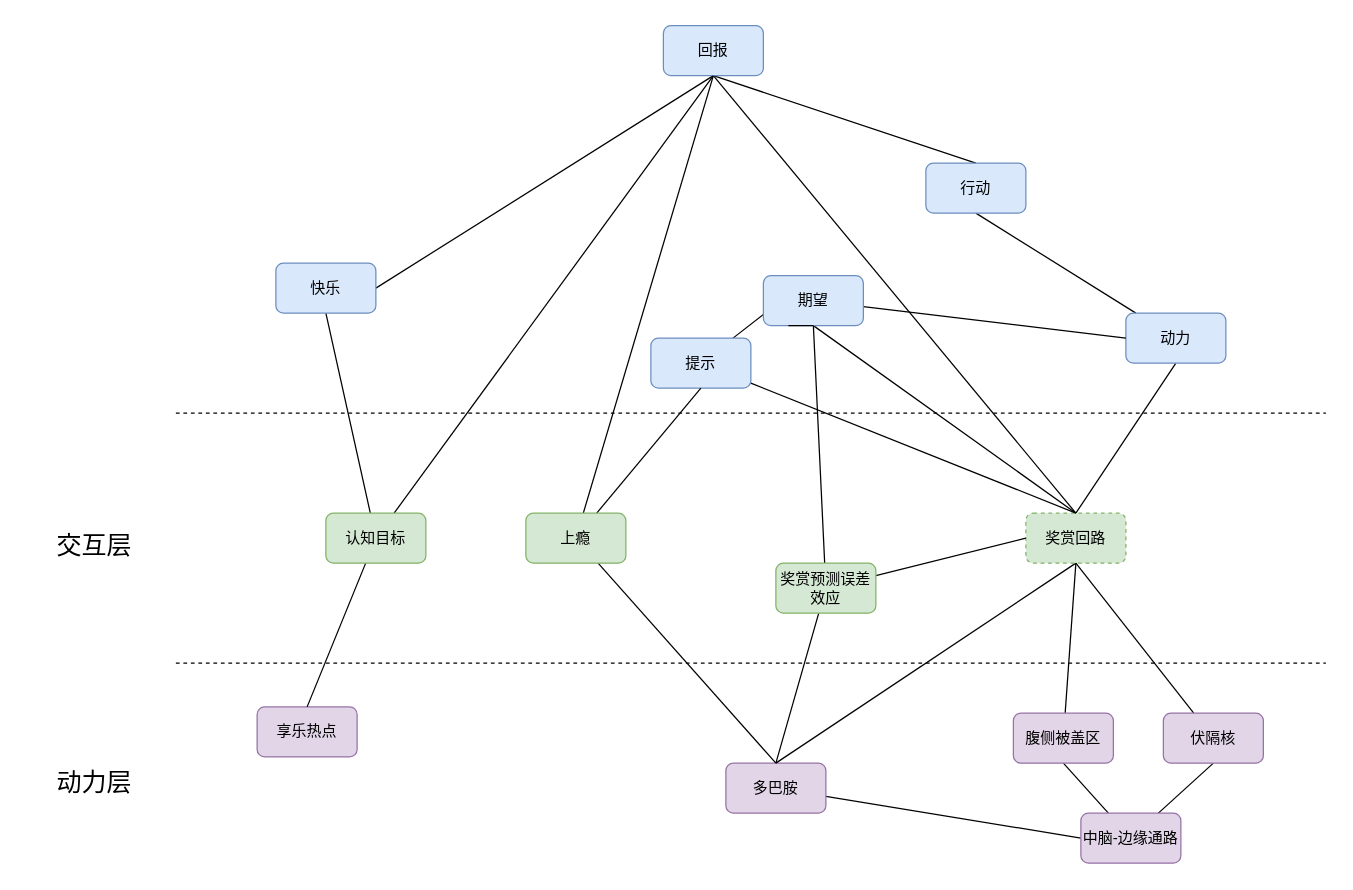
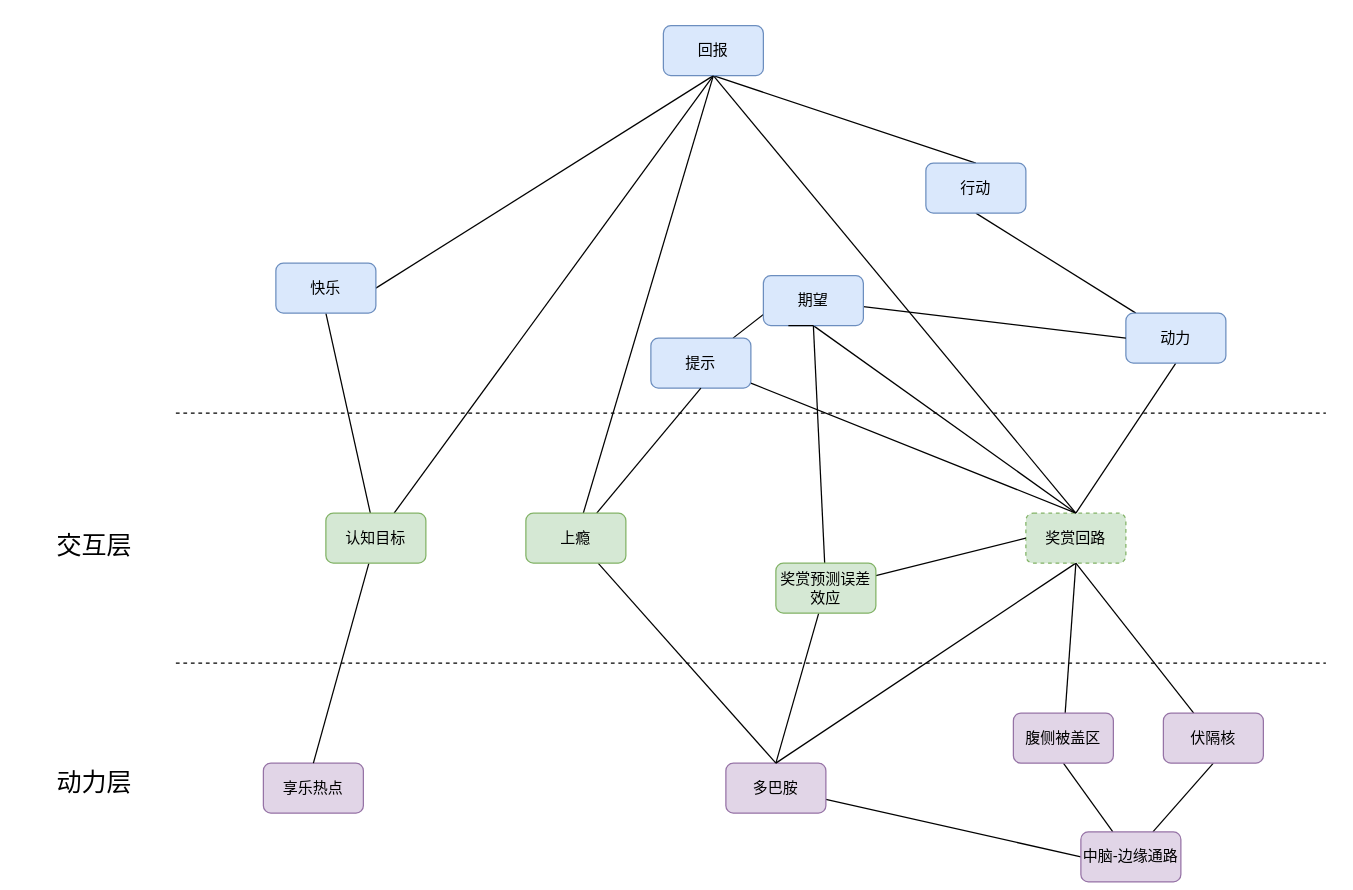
  <mxCell id="0" />
  <mxCell id="1" parent="0" />
  <mxCell id="2" value="" style="endArrow=none;dashed=1;html=1;rounded=0;" edge="1" parent="1"><mxGeometry width="50" height="50" relative="1" as="geometry"><mxPoint x="140" y="330" as="sourcePoint" /><mxPoint x="1060" y="330" as="targetPoint" /></mxGeometry></mxCell>
  <mxCell id="3" value="" style="endArrow=none;dashed=1;html=1;rounded=0;" edge="1" parent="1"><mxGeometry width="50" height="50" relative="1" as="geometry"><mxPoint x="140" y="530" as="sourcePoint" /><mxPoint x="1060" y="530" as="targetPoint" /></mxGeometry></mxCell>
  <mxCell id="4" value="交互层" style="text;html=1;strokeColor=none;fillColor=none;align=center;verticalAlign=middle;whiteSpace=wrap;rounded=0;fontSize=20;" vertex="1" parent="1"><mxGeometry x="20" y="420" width="110" height="30" as="geometry" /></mxCell>
  <mxCell id="5" value="动力层" style="text;html=1;strokeColor=none;fillColor=none;align=center;verticalAlign=middle;whiteSpace=wrap;rounded=0;fontSize=20;" vertex="1" parent="1"><mxGeometry x="20" y="610" width="110" height="30" as="geometry" /></mxCell>
  <mxCell id="6" style="edgeStyle=none;shape=connector;rounded=0;orthogonalLoop=1;jettySize=auto;html=1;entryX=0;entryY=0.5;entryDx=0;entryDy=0;labelBackgroundColor=default;strokeColor=default;align=center;verticalAlign=middle;fontFamily=Helvetica;fontSize=11;fontColor=default;endArrow=none;endFill=0;" edge="1" parent="1" source="7" target="16"><mxGeometry relative="1" as="geometry" /></mxCell>
  <mxCell id="7" value="多巴胺" style="rounded=1;whiteSpace=wrap;html=1;fillColor=#e1d5e7;strokeColor=#9673a6;" vertex="1" parent="1"><mxGeometry x="580" y="610" width="80" height="40" as="geometry" /></mxCell>
  <mxCell id="8" style="edgeStyle=none;shape=connector;rounded=0;orthogonalLoop=1;jettySize=auto;html=1;entryX=0.5;entryY=0;entryDx=0;entryDy=0;labelBackgroundColor=default;strokeColor=default;align=center;verticalAlign=middle;fontFamily=Helvetica;fontSize=11;fontColor=default;endArrow=none;endFill=0;exitX=0.5;exitY=1;exitDx=0;exitDy=0;" edge="1" parent="1" source="11" target="7"><mxGeometry relative="1" as="geometry" /></mxCell>
  <mxCell id="9" style="edgeStyle=none;shape=connector;rounded=0;orthogonalLoop=1;jettySize=auto;html=1;entryX=0.5;entryY=1;entryDx=0;entryDy=0;labelBackgroundColor=default;strokeColor=default;align=center;verticalAlign=middle;fontFamily=Helvetica;fontSize=11;fontColor=default;endArrow=none;endFill=0;exitX=0.5;exitY=0;exitDx=0;exitDy=0;" edge="1" parent="1" source="11" target="13"><mxGeometry relative="1" as="geometry" /></mxCell>
  <mxCell id="10" style="edgeStyle=none;shape=connector;rounded=0;orthogonalLoop=1;jettySize=auto;html=1;entryX=0.5;entryY=1;entryDx=0;entryDy=0;labelBackgroundColor=default;strokeColor=default;align=center;verticalAlign=middle;fontFamily=Helvetica;fontSize=11;fontColor=default;endArrow=none;endFill=0;exitX=0.5;exitY=0;exitDx=0;exitDy=0;" edge="1" parent="1" source="11" target="30"><mxGeometry relative="1" as="geometry" /></mxCell>
  <mxCell id="11" value="奖赏回路" style="rounded=1;whiteSpace=wrap;html=1;fillColor=#d5e8d4;strokeColor=#82b366;dashed=1;" vertex="1" parent="1"><mxGeometry x="820" y="410" width="80" height="40" as="geometry" /></mxCell>
  <mxCell id="12" style="edgeStyle=none;shape=connector;rounded=0;orthogonalLoop=1;jettySize=auto;html=1;entryX=0.5;entryY=1;entryDx=0;entryDy=0;labelBackgroundColor=default;strokeColor=default;align=center;verticalAlign=middle;fontFamily=Helvetica;fontSize=11;fontColor=default;endArrow=none;endFill=0;" edge="1" parent="1" source="13" target="35"><mxGeometry relative="1" as="geometry" /></mxCell>
  <mxCell id="13" value="动力" style="rounded=1;whiteSpace=wrap;html=1;fillColor=#dae8fc;strokeColor=#6c8ebf;" vertex="1" parent="1"><mxGeometry x="900" y="250" width="80" height="40" as="geometry" /></mxCell>
  <mxCell id="14" style="edgeStyle=none;shape=connector;rounded=0;orthogonalLoop=1;jettySize=auto;html=1;entryX=0.5;entryY=1;entryDx=0;entryDy=0;labelBackgroundColor=default;strokeColor=default;align=center;verticalAlign=middle;fontFamily=Helvetica;fontSize=11;fontColor=default;endArrow=none;endFill=0;" edge="1" parent="1" source="16" target="18"><mxGeometry relative="1" as="geometry" /></mxCell>
  <mxCell id="15" style="edgeStyle=none;shape=connector;rounded=0;orthogonalLoop=1;jettySize=auto;html=1;entryX=0.5;entryY=1;entryDx=0;entryDy=0;labelBackgroundColor=default;strokeColor=default;align=center;verticalAlign=middle;fontFamily=Helvetica;fontSize=11;fontColor=default;endArrow=none;endFill=0;" edge="1" parent="1" source="16" target="20"><mxGeometry relative="1" as="geometry" /></mxCell>
- <mxCell id="16" value="中脑-边缘通路" style="rounded=1;whiteSpace=wrap;html=1;fillColor=#e1d5e7;strokeColor=#9673a6;" vertex="1" parent="1"><mxGeometry x="864" y="650" width="80" height="40" as="geometry" /></mxCell>
+ <mxCell id="16" value="中脑-边缘通路" style="rounded=1;whiteSpace=wrap;html=1;fillColor=#e1d5e7;strokeColor=#9673a6;" vertex="1" parent="1"><mxGeometry x="864" y="665" width="80" height="40" as="geometry" /></mxCell>
  <mxCell id="17" style="edgeStyle=none;shape=connector;rounded=0;orthogonalLoop=1;jettySize=auto;html=1;entryX=0.5;entryY=1;entryDx=0;entryDy=0;labelBackgroundColor=default;strokeColor=default;align=center;verticalAlign=middle;fontFamily=Helvetica;fontSize=11;fontColor=default;endArrow=none;endFill=0;" edge="1" parent="1" source="18" target="11"><mxGeometry relative="1" as="geometry" /></mxCell>
  <mxCell id="18" value="腹侧被盖区" style="rounded=1;whiteSpace=wrap;html=1;fillColor=#e1d5e7;strokeColor=#9673a6;" vertex="1" parent="1"><mxGeometry x="810" y="570" width="80" height="40" as="geometry" /></mxCell>
  <mxCell id="19" style="edgeStyle=none;shape=connector;rounded=0;orthogonalLoop=1;jettySize=auto;html=1;entryX=0.5;entryY=1;entryDx=0;entryDy=0;labelBackgroundColor=default;strokeColor=default;align=center;verticalAlign=middle;fontFamily=Helvetica;fontSize=11;fontColor=default;endArrow=none;endFill=0;" edge="1" parent="1" source="20" target="11"><mxGeometry relative="1" as="geometry" /></mxCell>
  <mxCell id="20" value="伏隔核" style="rounded=1;whiteSpace=wrap;html=1;fillColor=#e1d5e7;strokeColor=#9673a6;" vertex="1" parent="1"><mxGeometry x="930" y="570" width="80" height="40" as="geometry" /></mxCell>
  <mxCell id="21" style="edgeStyle=none;shape=connector;rounded=0;orthogonalLoop=1;jettySize=auto;html=1;entryX=0.5;entryY=0;entryDx=0;entryDy=0;labelBackgroundColor=default;strokeColor=default;align=center;verticalAlign=middle;fontFamily=Helvetica;fontSize=11;fontColor=default;endArrow=none;endFill=0;exitX=0.5;exitY=1;exitDx=0;exitDy=0;" edge="1" parent="1" source="25" target="11"><mxGeometry relative="1" as="geometry" /></mxCell>
  <mxCell id="22" style="edgeStyle=none;shape=connector;rounded=0;orthogonalLoop=1;jettySize=auto;html=1;entryX=0.5;entryY=0;entryDx=0;entryDy=0;labelBackgroundColor=default;strokeColor=default;align=center;verticalAlign=middle;fontFamily=Helvetica;fontSize=11;fontColor=default;endArrow=none;endFill=0;exitX=0.5;exitY=1;exitDx=0;exitDy=0;" edge="1" parent="1" source="25" target="35"><mxGeometry relative="1" as="geometry" /></mxCell>
  <mxCell id="23" style="edgeStyle=none;shape=connector;rounded=0;orthogonalLoop=1;jettySize=auto;html=1;entryX=1;entryY=0.5;entryDx=0;entryDy=0;labelBackgroundColor=default;strokeColor=default;align=center;verticalAlign=middle;fontFamily=Helvetica;fontSize=11;fontColor=default;endArrow=none;endFill=0;exitX=0.5;exitY=1;exitDx=0;exitDy=0;" edge="1" parent="1" source="25" target="41"><mxGeometry relative="1" as="geometry" /></mxCell>
  <mxCell id="24" style="edgeStyle=none;shape=connector;rounded=0;orthogonalLoop=1;jettySize=auto;html=1;labelBackgroundColor=default;strokeColor=default;align=center;verticalAlign=middle;fontFamily=Helvetica;fontSize=11;fontColor=default;endArrow=none;endFill=0;exitX=0.5;exitY=1;exitDx=0;exitDy=0;" edge="1" parent="1" source="25" target="45"><mxGeometry relative="1" as="geometry" /></mxCell>
  <mxCell id="25" value="回报" style="rounded=1;whiteSpace=wrap;html=1;fillColor=#dae8fc;strokeColor=#6c8ebf;" vertex="1" parent="1"><mxGeometry x="530" y="20" width="80" height="40" as="geometry" /></mxCell>
  <mxCell id="26" style="edgeStyle=none;shape=connector;rounded=0;orthogonalLoop=1;jettySize=auto;html=1;entryX=0.5;entryY=0;entryDx=0;entryDy=0;labelBackgroundColor=default;strokeColor=default;align=center;verticalAlign=middle;fontFamily=Helvetica;fontSize=11;fontColor=default;endArrow=none;endFill=0;" edge="1" parent="1" source="28" target="30"><mxGeometry relative="1" as="geometry" /></mxCell>
  <mxCell id="27" style="edgeStyle=none;shape=connector;rounded=0;orthogonalLoop=1;jettySize=auto;html=1;labelBackgroundColor=default;strokeColor=default;align=center;verticalAlign=middle;fontFamily=Helvetica;fontSize=11;fontColor=default;endArrow=none;endFill=0;entryX=0.5;entryY=0;entryDx=0;entryDy=0;" edge="1" parent="1" source="28" target="11"><mxGeometry relative="1" as="geometry" /></mxCell>
  <mxCell id="28" value="提示" style="rounded=1;whiteSpace=wrap;html=1;fillColor=#dae8fc;strokeColor=#6c8ebf;" vertex="1" parent="1"><mxGeometry x="520" y="270" width="80" height="40" as="geometry" /></mxCell>
  <mxCell id="29" style="edgeStyle=none;shape=connector;rounded=0;orthogonalLoop=1;jettySize=auto;html=1;entryX=0;entryY=0.5;entryDx=0;entryDy=0;labelBackgroundColor=default;strokeColor=default;align=center;verticalAlign=middle;fontFamily=Helvetica;fontSize=11;fontColor=default;endArrow=none;endFill=0;" edge="1" parent="1" source="30" target="13"><mxGeometry relative="1" as="geometry" /></mxCell>
  <mxCell id="30" value="期望" style="rounded=1;whiteSpace=wrap;html=1;fillColor=#dae8fc;strokeColor=#6c8ebf;" vertex="1" parent="1"><mxGeometry x="610" y="220" width="80" height="40" as="geometry" /></mxCell>
  <mxCell id="31" style="edgeStyle=none;shape=connector;rounded=0;orthogonalLoop=1;jettySize=auto;html=1;entryX=0;entryY=0.5;entryDx=0;entryDy=0;labelBackgroundColor=default;strokeColor=default;align=center;verticalAlign=middle;fontFamily=Helvetica;fontSize=11;fontColor=default;endArrow=none;endFill=0;" edge="1" parent="1" source="34" target="11"><mxGeometry relative="1" as="geometry" /></mxCell>
  <mxCell id="32" style="edgeStyle=none;shape=connector;rounded=0;orthogonalLoop=1;jettySize=auto;html=1;entryX=0.5;entryY=1;entryDx=0;entryDy=0;labelBackgroundColor=default;strokeColor=default;align=center;verticalAlign=middle;fontFamily=Helvetica;fontSize=11;fontColor=default;endArrow=none;endFill=0;" edge="1" parent="1" source="34" target="30"><mxGeometry relative="1" as="geometry" /></mxCell>
  <mxCell id="33" style="edgeStyle=none;shape=connector;rounded=0;orthogonalLoop=1;jettySize=auto;html=1;entryX=0.5;entryY=0;entryDx=0;entryDy=0;labelBackgroundColor=default;strokeColor=default;align=center;verticalAlign=middle;fontFamily=Helvetica;fontSize=11;fontColor=default;endArrow=none;endFill=0;" edge="1" parent="1" source="34" target="7"><mxGeometry relative="1" as="geometry" /></mxCell>
  <mxCell id="34" value="奖赏预测误差效应" style="rounded=1;whiteSpace=wrap;html=1;fillColor=#d5e8d4;strokeColor=#82b366;" vertex="1" parent="1"><mxGeometry x="620" y="450" width="80" height="40" as="geometry" /></mxCell>
  <mxCell id="35" value="行动" style="rounded=1;whiteSpace=wrap;html=1;fillColor=#dae8fc;strokeColor=#6c8ebf;" vertex="1" parent="1"><mxGeometry x="740" y="130" width="80" height="40" as="geometry" /></mxCell>
- <mxCell id="36" value="享乐热点" style="rounded=1;whiteSpace=wrap;html=1;fillColor=#e1d5e7;strokeColor=#9673a6;" vertex="1" parent="1"><mxGeometry x="205" y="565" width="80" height="40" as="geometry" /></mxCell>
+ <mxCell id="36" value="享乐热点" style="rounded=1;whiteSpace=wrap;html=1;fillColor=#e1d5e7;strokeColor=#9673a6;" vertex="1" parent="1"><mxGeometry x="210" y="610" width="80" height="40" as="geometry" /></mxCell>
  <mxCell id="37" style="edgeStyle=none;shape=connector;rounded=0;orthogonalLoop=1;jettySize=auto;html=1;entryX=0.5;entryY=0;entryDx=0;entryDy=0;labelBackgroundColor=default;strokeColor=default;align=center;verticalAlign=middle;fontFamily=Helvetica;fontSize=11;fontColor=default;endArrow=none;endFill=0;" edge="1" parent="1" source="40" target="36"><mxGeometry relative="1" as="geometry" /></mxCell>
  <mxCell id="38" style="edgeStyle=none;shape=connector;rounded=0;orthogonalLoop=1;jettySize=auto;html=1;entryX=0.5;entryY=1;entryDx=0;entryDy=0;labelBackgroundColor=default;strokeColor=default;align=center;verticalAlign=middle;fontFamily=Helvetica;fontSize=11;fontColor=default;endArrow=none;endFill=0;" edge="1" parent="1" source="40" target="41"><mxGeometry relative="1" as="geometry" /></mxCell>
  <mxCell id="39" style="edgeStyle=none;shape=connector;rounded=0;orthogonalLoop=1;jettySize=auto;html=1;entryX=0.5;entryY=1;entryDx=0;entryDy=0;labelBackgroundColor=default;strokeColor=default;align=center;verticalAlign=middle;fontFamily=Helvetica;fontSize=11;fontColor=default;endArrow=none;endFill=0;" edge="1" parent="1" source="40" target="25"><mxGeometry relative="1" as="geometry" /></mxCell>
  <mxCell id="40" value="认知目标" style="rounded=1;whiteSpace=wrap;html=1;fillColor=#d5e8d4;strokeColor=#82b366;" vertex="1" parent="1"><mxGeometry x="260" y="410" width="80" height="40" as="geometry" /></mxCell>
  <mxCell id="41" value="快乐" style="rounded=1;whiteSpace=wrap;html=1;fillColor=#dae8fc;strokeColor=#6c8ebf;" vertex="1" parent="1"><mxGeometry x="220" y="210" width="80" height="40" as="geometry" /></mxCell>
  <mxCell id="42" style="edgeStyle=none;shape=connector;rounded=0;orthogonalLoop=1;jettySize=auto;html=1;exitX=0.5;exitY=1;exitDx=0;exitDy=0;entryX=0.25;entryY=1;entryDx=0;entryDy=0;labelBackgroundColor=default;strokeColor=default;align=center;verticalAlign=middle;fontFamily=Helvetica;fontSize=11;fontColor=default;endArrow=none;endFill=0;" edge="1" parent="1" source="30" target="30"><mxGeometry relative="1" as="geometry" /></mxCell>
  <mxCell id="43" style="edgeStyle=none;shape=connector;rounded=0;orthogonalLoop=1;jettySize=auto;html=1;entryX=0.5;entryY=0;entryDx=0;entryDy=0;labelBackgroundColor=default;strokeColor=default;align=center;verticalAlign=middle;fontFamily=Helvetica;fontSize=11;fontColor=default;endArrow=none;endFill=0;" edge="1" parent="1" source="45" target="7"><mxGeometry relative="1" as="geometry" /></mxCell>
  <mxCell id="44" style="edgeStyle=none;shape=connector;rounded=0;orthogonalLoop=1;jettySize=auto;html=1;entryX=0.5;entryY=1;entryDx=0;entryDy=0;labelBackgroundColor=default;strokeColor=default;align=center;verticalAlign=middle;fontFamily=Helvetica;fontSize=11;fontColor=default;endArrow=none;endFill=0;" edge="1" parent="1" source="45" target="28"><mxGeometry relative="1" as="geometry" /></mxCell>
  <mxCell id="45" value="上瘾" style="rounded=1;whiteSpace=wrap;html=1;fillColor=#d5e8d4;strokeColor=#82b366;" vertex="1" parent="1"><mxGeometry x="420" y="410" width="80" height="40" as="geometry" /></mxCell>
